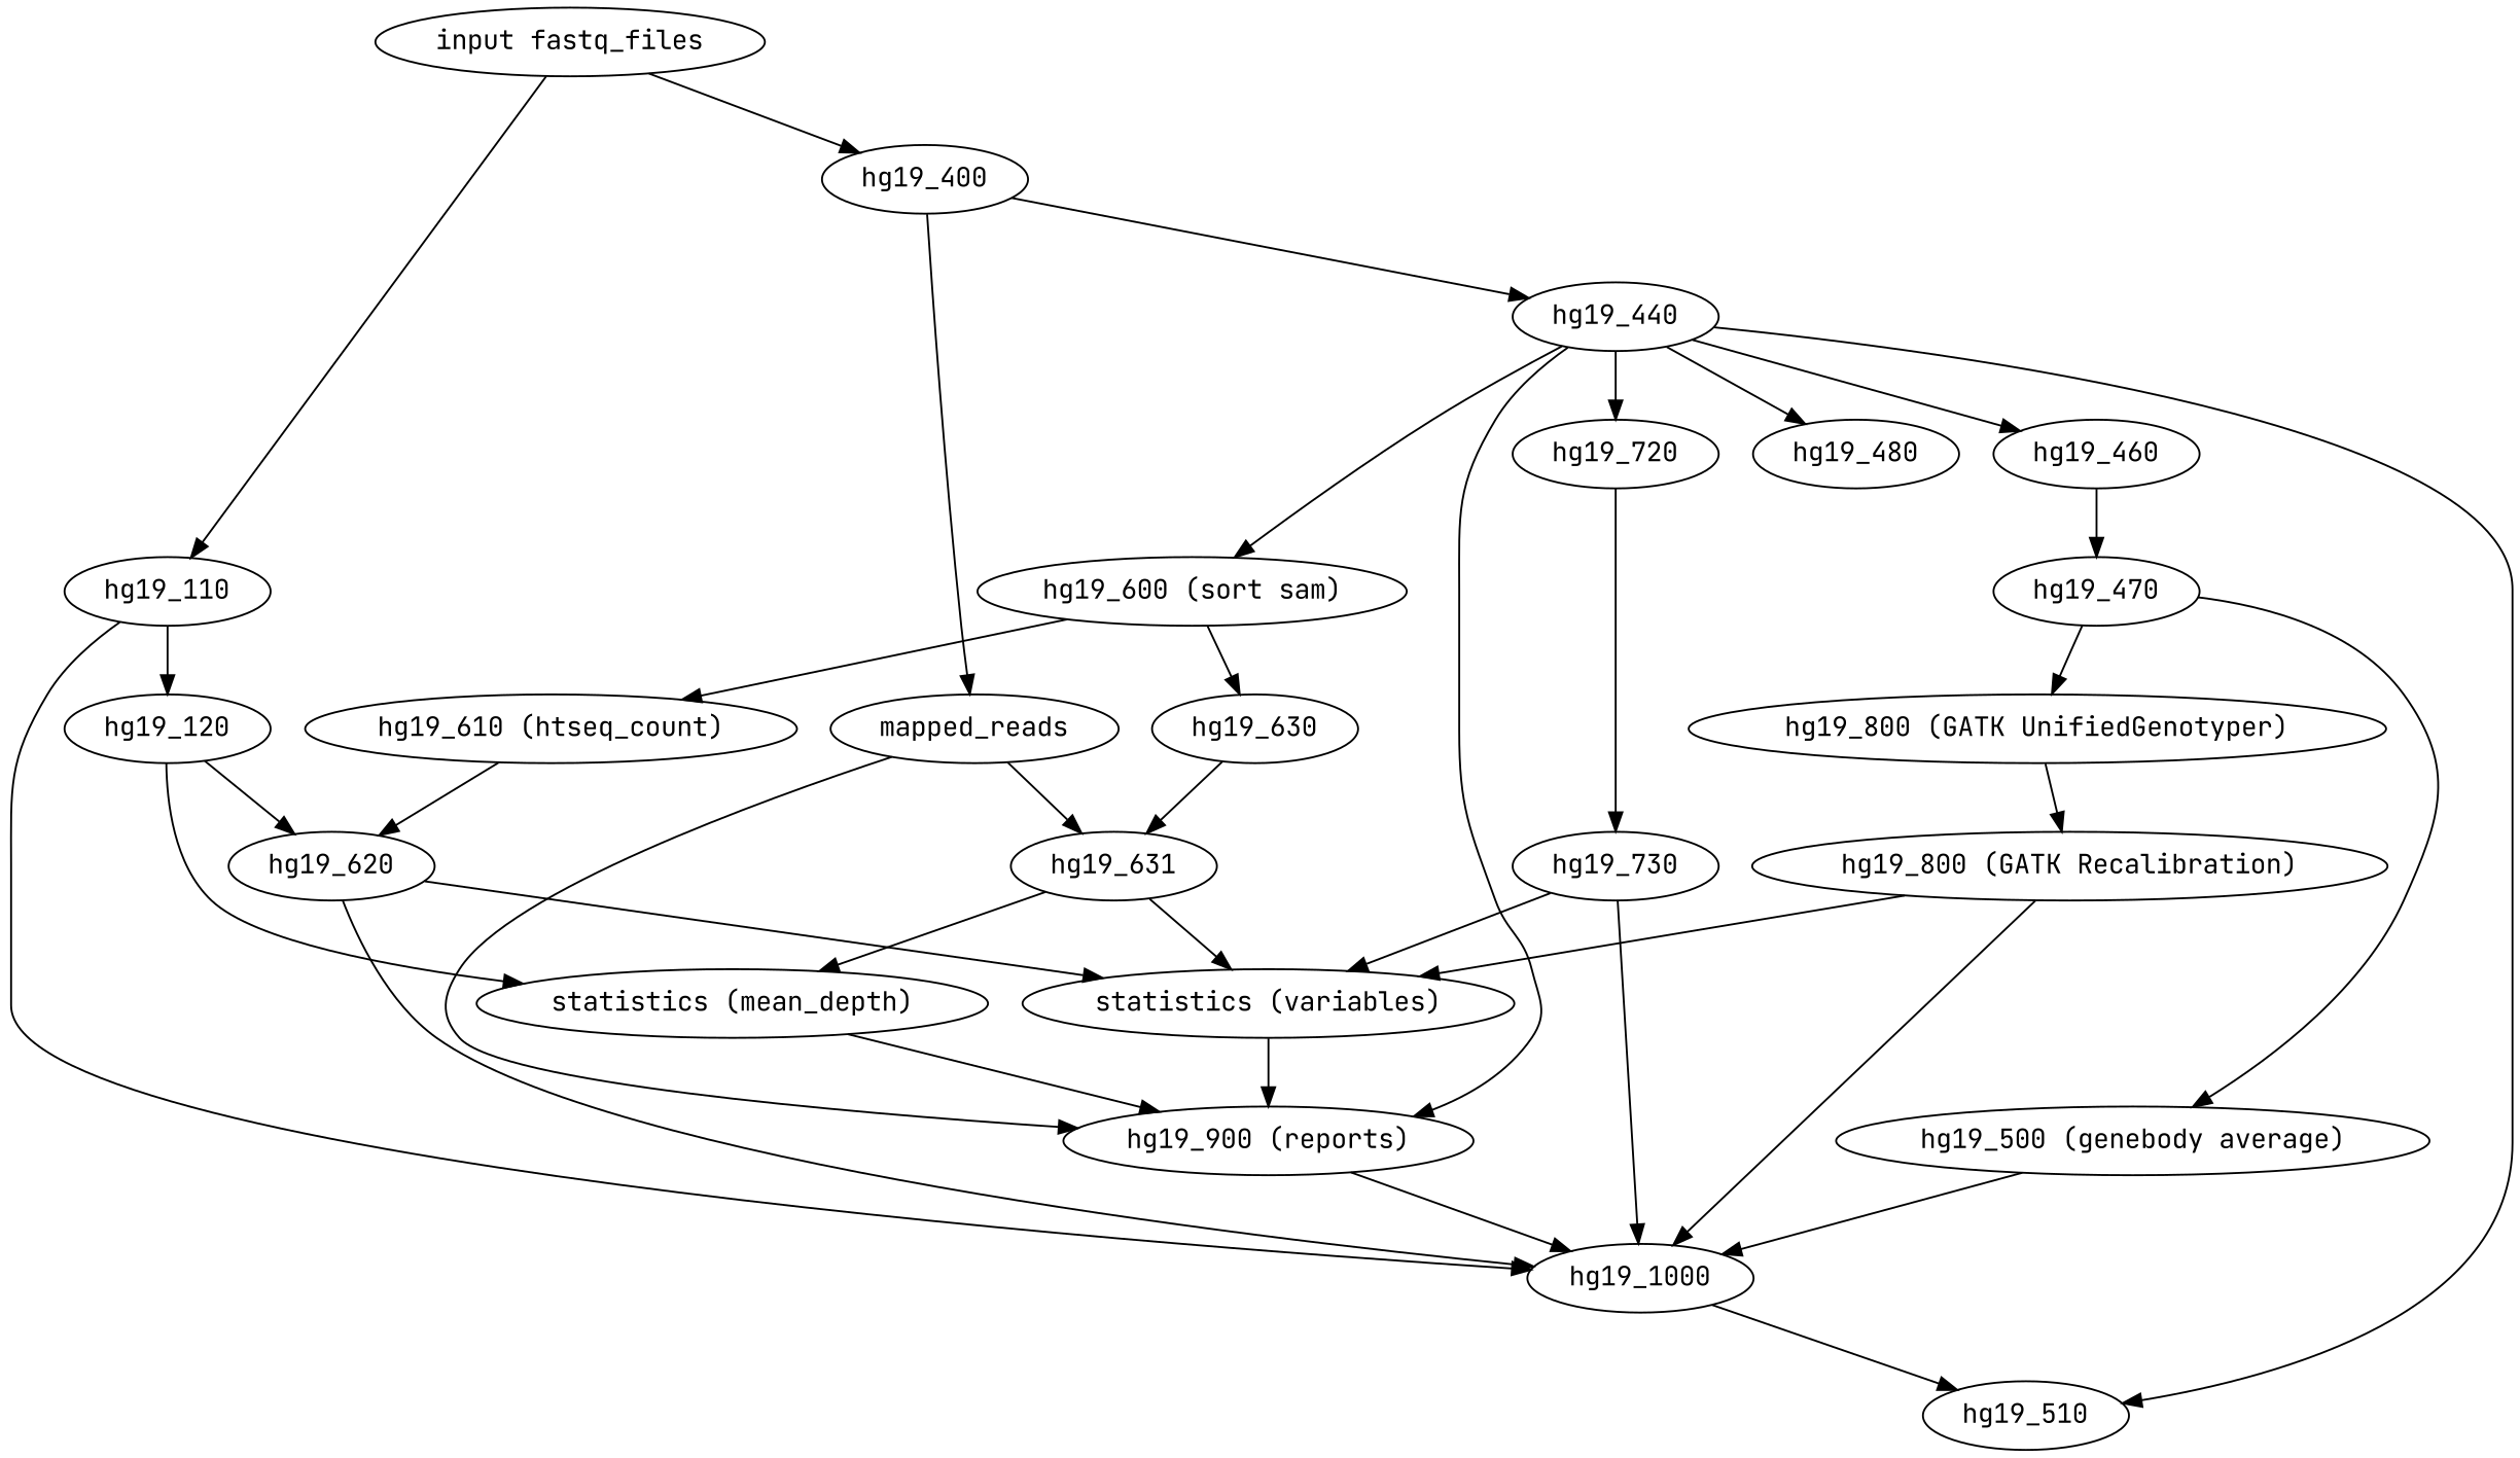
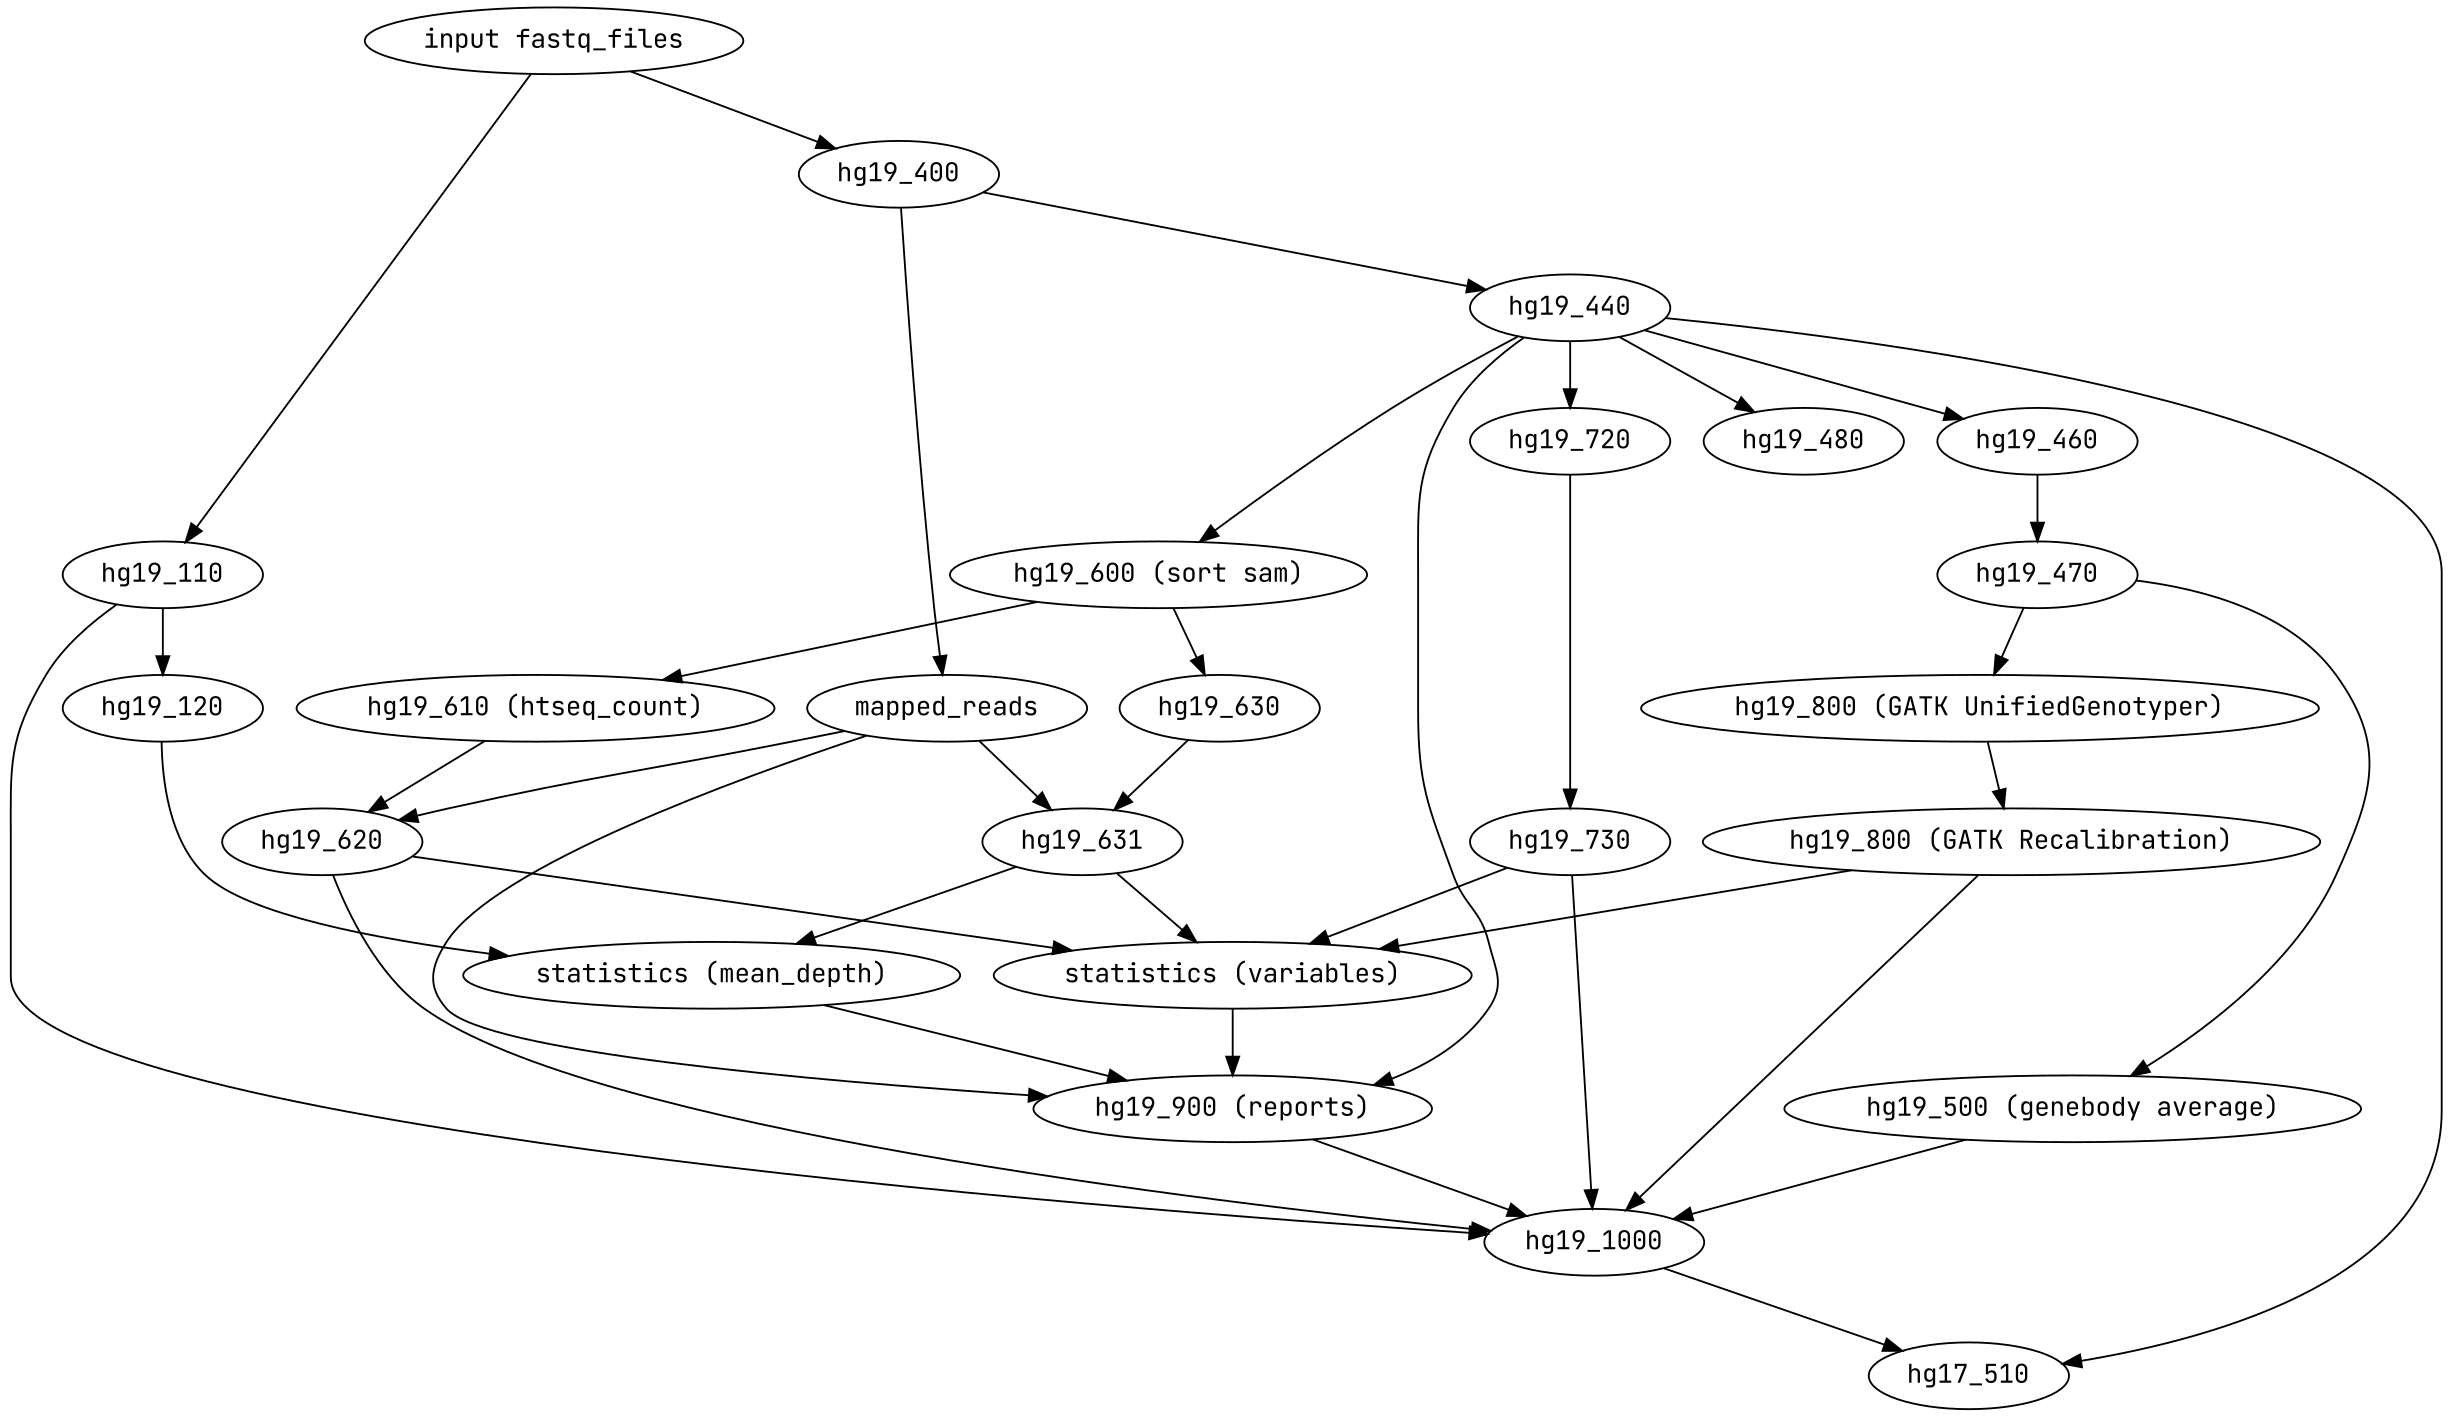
  strict digraph {
    fontname="JetBrains Mono"
    node [fontname="JetBrains Mono"]
    edge [fontname="JetBrains Mono"]
    n1 [label="input fastq_files"]
    hg19_110
    hg19_400
    hg19_120
    hg19_1000
    hg19_440
    mapped_reads
    n8 [label="statistics (mean_depth)"]
-   hg19_510
+   hg19_510 [label=hg17_510]
    n10 [label="hg19_900 (reports)"]
    hg19_720
    n12 [label="hg19_600 (sort sam)"]
    hg19_460
    hg19_480
    n15 [label="hg19_500 (genebody average)"]
    n16 [label="hg19_800 (GATK UnifiedGenotyper)"]
    n17 [label="hg19_800 (GATK Recalibration)"]
    n18 [label="statistics (variables)"]
    hg19_730
    hg19_630
    n21 [label="hg19_610 (htseq_count)"]
    hg19_631
    hg19_620
    hg19_470
    n1 -> hg19_110
    n1 -> hg19_400
    hg19_110 -> hg19_120
    hg19_110 -> hg19_1000
    hg19_400 -> hg19_440
    hg19_400 -> mapped_reads
    hg19_120 -> n8
    hg19_1000 -> hg19_510
    hg19_440 -> hg19_510
    hg19_440 -> n10
    hg19_440 -> hg19_720
    hg19_440 -> n12
    hg19_440 -> hg19_460
    hg19_440 -> hg19_480
    mapped_reads -> n10
    mapped_reads -> hg19_631
-   hg19_120 -> hg19_620
+   mapped_reads -> hg19_620
    n8 -> n10
    n10 -> hg19_1000
    hg19_720 -> hg19_730
    n12 -> hg19_630
    n12 -> n21
    hg19_460 -> hg19_470
    n15 -> hg19_1000
    n16 -> n17
    n17 -> hg19_1000
    n17 -> n18
    n18 -> n10
    hg19_730 -> hg19_1000
    hg19_730 -> n18
    hg19_630 -> hg19_631
    n21 -> hg19_620
    hg19_631 -> n8
    hg19_631 -> n18
    hg19_620 -> hg19_1000
    hg19_620 -> n18
    hg19_470 -> n15
    hg19_470 -> n16
  }
